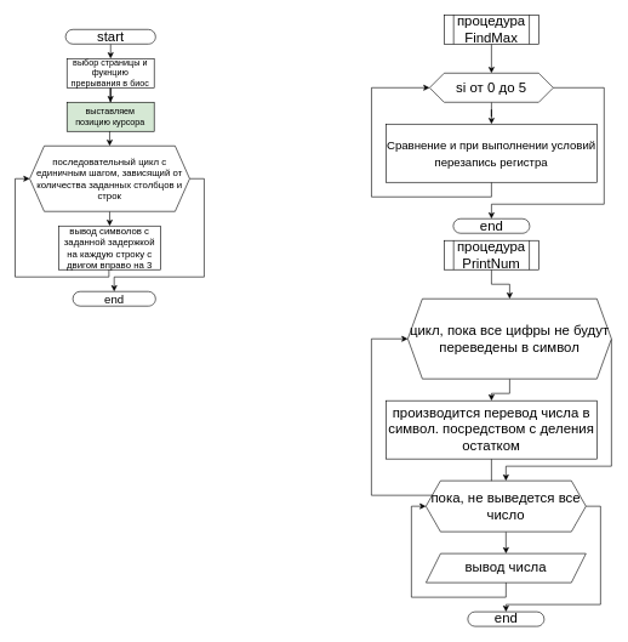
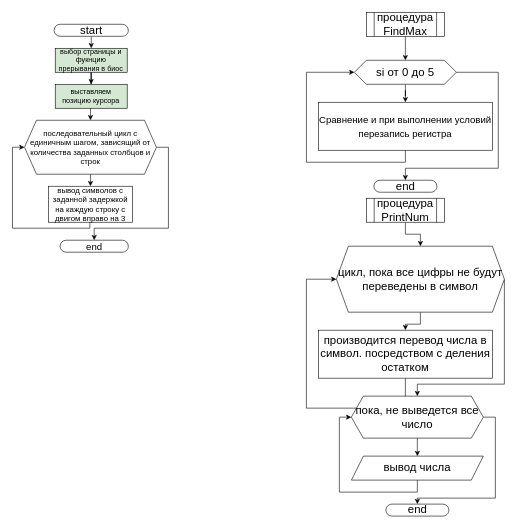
  <mxCell id="0" />
  <mxCell id="1" parent="0" />
  <mxCell id="2" value="" style="edgeStyle=orthogonalEdgeStyle;rounded=0;orthogonalLoop=1;jettySize=auto;html=1;fontSize=13;" edge="1" parent="1" source="3" target="27"><mxGeometry relative="1" as="geometry" /></mxCell>
  <mxCell id="3" value="&lt;font style=&quot;font-size: 19px;&quot;&gt;start&lt;/font&gt;" style="html=1;dashed=0;whitespace=wrap;shape=mxgraph.dfd.start" vertex="1" parent="1"><mxGeometry x="89.37" y="40" width="123.75" height="20" as="geometry" /></mxCell>
  <mxCell id="4" value="end" style="html=1;dashed=0;whitespace=wrap;shape=mxgraph.dfd.start;fontSize=16;" vertex="1" parent="1"><mxGeometry x="99.37" y="400" width="113.75" height="20" as="geometry" /></mxCell>
  <mxCell id="5" value="" style="edgeStyle=orthogonalEdgeStyle;rounded=0;orthogonalLoop=1;jettySize=auto;html=1;fontSize=19;" edge="1" parent="1" source="6" target="9"><mxGeometry relative="1" as="geometry" /></mxCell>
  <mxCell id="6" value="процедура PrintNum" style="shape=process;whiteSpace=wrap;html=1;backgroundOutline=1;fontSize=19;" vertex="1" parent="1"><mxGeometry x="610.04" width="130.06" height="40" as="geometry" y="330" /></mxCell>
  <mxCell id="7" value="" style="edgeStyle=orthogonalEdgeStyle;rounded=0;orthogonalLoop=1;jettySize=auto;html=1;fontSize=19;" edge="1" parent="1" source="9" target="11"><mxGeometry relative="1" as="geometry" /></mxCell>
  <mxCell id="8" style="edgeStyle=orthogonalEdgeStyle;rounded=0;orthogonalLoop=1;jettySize=auto;html=1;exitX=1;exitY=0.5;exitDx=0;exitDy=0;entryX=0.5;entryY=0;entryDx=0;entryDy=0;fontSize=19;" edge="1" parent="1" source="9" target="14"><mxGeometry relative="1" as="geometry"><Array as="points"><mxPoint x="840.1" y="465" /><mxPoint x="840.1" y="640" /><mxPoint x="695.1" y="640" /></Array></mxGeometry></mxCell>
  <mxCell id="9" value="&lt;div&gt;цикл, пока все цифры не будут переведены в символ&lt;br&gt;&lt;/div&gt;" style="shape=hexagon;perimeter=hexagonPerimeter2;whiteSpace=wrap;html=1;fixedSize=1;fontSize=19;" vertex="1" parent="1"><mxGeometry x="560.04" y="410" width="280.06" height="110" as="geometry" /></mxCell>
  <mxCell id="10" style="edgeStyle=orthogonalEdgeStyle;rounded=0;orthogonalLoop=1;jettySize=auto;html=1;exitX=0.5;exitY=1;exitDx=0;exitDy=0;entryX=0;entryY=0.5;entryDx=0;entryDy=0;fontSize=19;" edge="1" parent="1" source="11" target="9"><mxGeometry relative="1" as="geometry"><Array as="points"><mxPoint x="675.04" y="660" /><mxPoint x="675.04" y="680" /><mxPoint x="510.04" y="680" /><mxPoint x="510.04" y="495" /></Array></mxGeometry></mxCell>
  <mxCell id="11" value="производится перевод числа в символ. посредством с деления остатком" style="whiteSpace=wrap;html=1;fontSize=19;" vertex="1" parent="1"><mxGeometry x="530.04" y="550" width="290.06" height="80" as="geometry" /></mxCell>
  <mxCell id="12" style="edgeStyle=orthogonalEdgeStyle;rounded=0;orthogonalLoop=1;jettySize=auto;html=1;exitX=0.5;exitY=1;exitDx=0;exitDy=0;entryX=0.5;entryY=0;entryDx=0;entryDy=0;fontSize=19;" edge="1" parent="1" source="14" target="16"><mxGeometry relative="1" as="geometry" /></mxCell>
  <mxCell id="13" style="edgeStyle=orthogonalEdgeStyle;rounded=0;orthogonalLoop=1;jettySize=auto;html=1;exitX=1;exitY=0.5;exitDx=0;exitDy=0;entryX=0.5;entryY=0.5;entryDx=0;entryDy=-10;entryPerimeter=0;fontSize=19;" edge="1" parent="1" source="14" target="17"><mxGeometry relative="1" as="geometry"><Array as="points"><mxPoint x="825.1" y="695" /><mxPoint x="825.1" y="830" /><mxPoint x="695.1" y="830" /></Array></mxGeometry></mxCell>
  <mxCell id="14" value="пока, не выведется все число" style="shape=hexagon;perimeter=hexagonPerimeter2;whiteSpace=wrap;html=1;fixedSize=1;fontSize=19;" vertex="1" parent="1"><mxGeometry x="584.95" y="660" width="220.06" height="70" as="geometry" /></mxCell>
  <mxCell id="15" style="edgeStyle=orthogonalEdgeStyle;rounded=0;orthogonalLoop=1;jettySize=auto;html=1;exitX=0.5;exitY=1;exitDx=0;exitDy=0;entryX=0;entryY=0.5;entryDx=0;entryDy=0;fontSize=19;" edge="1" parent="1" source="16" target="14"><mxGeometry relative="1" as="geometry" /></mxCell>
  <mxCell id="16" value="вывод числа" style="shape=parallelogram;perimeter=parallelogramPerimeter;whiteSpace=wrap;html=1;fixedSize=1;fontSize=19;" vertex="1" parent="1"><mxGeometry x="585.07" y="760" width="219.94" height="40" as="geometry" /></mxCell>
  <mxCell id="17" value="end" style="html=1;dashed=0;whitespace=wrap;shape=mxgraph.dfd.start;fontSize=19;" vertex="1" parent="1"><mxGeometry x="642.51" y="840" width="105.06" height="20" as="geometry" /></mxCell>
  <mxCell id="18" value="" style="edgeStyle=orthogonalEdgeStyle;rounded=0;orthogonalLoop=1;jettySize=auto;html=1;fontSize=19;" edge="1" source="19" target="22" parent="1"><mxGeometry relative="1" as="geometry" /></mxCell>
  <mxCell id="19" value="процедура FindMax" style="shape=process;whiteSpace=wrap;html=1;backgroundOutline=1;fontSize=19;" vertex="1" parent="1"><mxGeometry x="610.04" y="20" width="130.06" height="40" as="geometry" /></mxCell>
  <mxCell id="20" value="" style="edgeStyle=orthogonalEdgeStyle;rounded=0;orthogonalLoop=1;jettySize=auto;html=1;fontSize=19;" edge="1" source="22" target="24" parent="1"><mxGeometry relative="1" as="geometry" /></mxCell>
  <mxCell id="21" style="edgeStyle=orthogonalEdgeStyle;rounded=0;orthogonalLoop=1;jettySize=auto;html=1;exitX=1;exitY=0.5;exitDx=0;exitDy=0;entryX=0.5;entryY=0.5;entryDx=0;entryDy=-10;entryPerimeter=0;fontSize=19;" edge="1" parent="1" source="22" target="25"><mxGeometry relative="1" as="geometry"><Array as="points"><mxPoint x="830" y="120" /><mxPoint x="830" y="280" /><mxPoint x="675" y="280" /></Array></mxGeometry></mxCell>
  <mxCell id="22" value="&lt;div&gt;si от 0 до 5&lt;br&gt;&lt;/div&gt;" style="shape=hexagon;perimeter=hexagonPerimeter2;whiteSpace=wrap;html=1;fixedSize=1;fontSize=19;" vertex="1" parent="1"><mxGeometry x="590.04" y="100" width="170.05" height="40" as="geometry" /></mxCell>
  <mxCell id="23" style="edgeStyle=orthogonalEdgeStyle;rounded=0;orthogonalLoop=1;jettySize=auto;html=1;exitX=0.5;exitY=1;exitDx=0;exitDy=0;entryX=0;entryY=0.5;entryDx=0;entryDy=0;fontSize=19;" edge="1" source="24" target="22" parent="1"><mxGeometry relative="1" as="geometry"><Array as="points"><mxPoint x="675.05" y="270" /><mxPoint x="510.05" y="270" /><mxPoint x="510.05" y="120" /></Array></mxGeometry></mxCell>
  <mxCell id="24" value="&lt;font style=&quot;font-size: 16px;&quot;&gt;Сравнение и при выполнении условий перезапись регистра&lt;/font&gt;" style="whiteSpace=wrap;html=1;fontSize=19;" vertex="1" parent="1"><mxGeometry x="530.04" y="170" width="290.06" height="80" as="geometry" /></mxCell>
  <mxCell id="25" value="end" style="html=1;dashed=0;whitespace=wrap;shape=mxgraph.dfd.start;fontSize=19;" vertex="1" parent="1"><mxGeometry x="622.54" y="300" width="105.06" height="20" as="geometry" /></mxCell>
  <mxCell id="26" value="" style="edgeStyle=orthogonalEdgeStyle;rounded=0;orthogonalLoop=1;jettySize=auto;html=1;fontSize=13;" edge="1" parent="1" source="27" target="29"><mxGeometry relative="1" as="geometry" /></mxCell>
- <mxCell id="27" value="выбор страницы и фукнцию прерывания в биос" style="whiteSpace=wrap;html=1;dashed=0;" vertex="1" parent="1"><mxGeometry x="91.24" y="80" width="120" height="40" as="geometry" /></mxCell>
+ <mxCell id="27" value="выбор страницы и фукнцию прерывания в биос" style="whiteSpace=wrap;html=1;dashed=0;fillColor=#d5e8d4;" vertex="1" parent="1"><mxGeometry x="91.24" y="80" width="120" height="40" as="geometry" /></mxCell>
  <mxCell id="28" style="edgeStyle=orthogonalEdgeStyle;rounded=0;orthogonalLoop=1;jettySize=auto;html=1;exitX=0.5;exitY=1;exitDx=0;exitDy=0;entryX=0.5;entryY=0;entryDx=0;entryDy=0;fontSize=13;" edge="1" parent="1" source="29" target="32"><mxGeometry relative="1" as="geometry" /></mxCell>
  <mxCell id="29" value="выставляем позицию курсора" style="whiteSpace=wrap;html=1;dashed=0;fillColor=#d5e8d4;" vertex="1" parent="1"><mxGeometry x="91.24" y="140" width="120" height="40" as="geometry" /></mxCell>
  <mxCell id="30" value="" style="edgeStyle=orthogonalEdgeStyle;rounded=0;orthogonalLoop=1;jettySize=auto;html=1;fontSize=13;" edge="1" parent="1" source="32" target="34"><mxGeometry relative="1" as="geometry"><Array as="points"><mxPoint x="150" y="310" /><mxPoint x="151" y="310" /></Array></mxGeometry></mxCell>
  <mxCell id="31" style="edgeStyle=orthogonalEdgeStyle;rounded=0;orthogonalLoop=1;jettySize=auto;html=1;exitX=1;exitY=0.5;exitDx=0;exitDy=0;entryX=0.5;entryY=0.5;entryDx=0;entryDy=-10;entryPerimeter=0;fontSize=13;" edge="1" parent="1" source="32" target="4"><mxGeometry relative="1" as="geometry"><Array as="points"><mxPoint x="280" y="245" /><mxPoint x="280" y="380" /><mxPoint x="156" y="380" /></Array></mxGeometry></mxCell>
  <mxCell id="32" value="последовательный цикл с единичным шагом, зависящий от количества заданных столбцов и строк" style="shape=hexagon;perimeter=hexagonPerimeter2;whiteSpace=wrap;html=1;fixedSize=1;fontSize=13;" vertex="1" parent="1"><mxGeometry x="40" y="200" width="220" height="90" as="geometry" /></mxCell>
  <mxCell id="33" style="edgeStyle=orthogonalEdgeStyle;rounded=0;orthogonalLoop=1;jettySize=auto;html=1;exitX=0.5;exitY=1;exitDx=0;exitDy=0;entryX=0;entryY=0.5;entryDx=0;entryDy=0;fontSize=13;" edge="1" parent="1" source="34" target="32"><mxGeometry relative="1" as="geometry"><Array as="points"><mxPoint x="149" y="360" /><mxPoint x="149" y="380" /><mxPoint x="20" y="380" /><mxPoint x="20" y="245" /></Array></mxGeometry></mxCell>
  <mxCell id="34" value="вывод символов с заданной задержкой на каждую строку с двигом вправо на 3" style="whiteSpace=wrap;html=1;fontSize=13;" vertex="1" parent="1"><mxGeometry x="80" y="310" width="140" height="60" as="geometry" /></mxCell>
